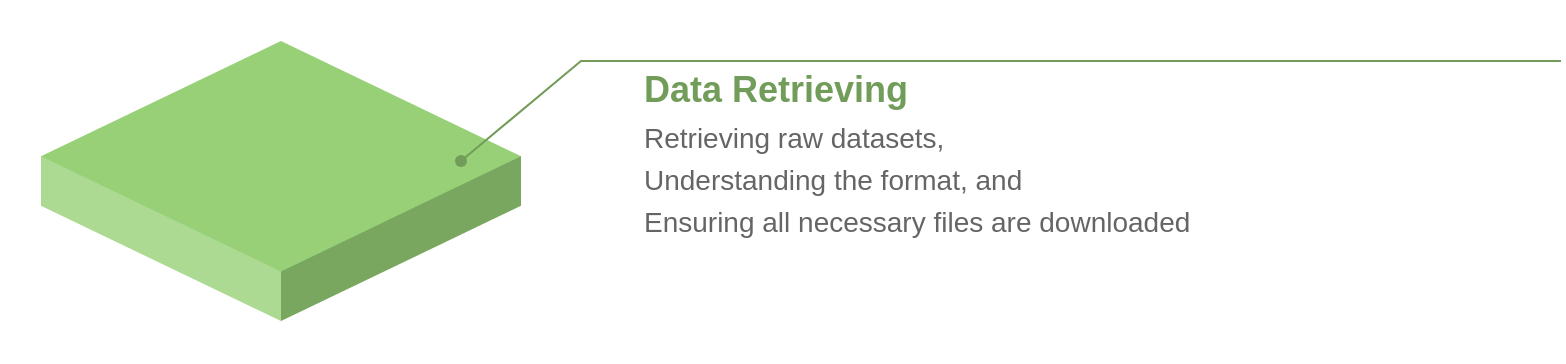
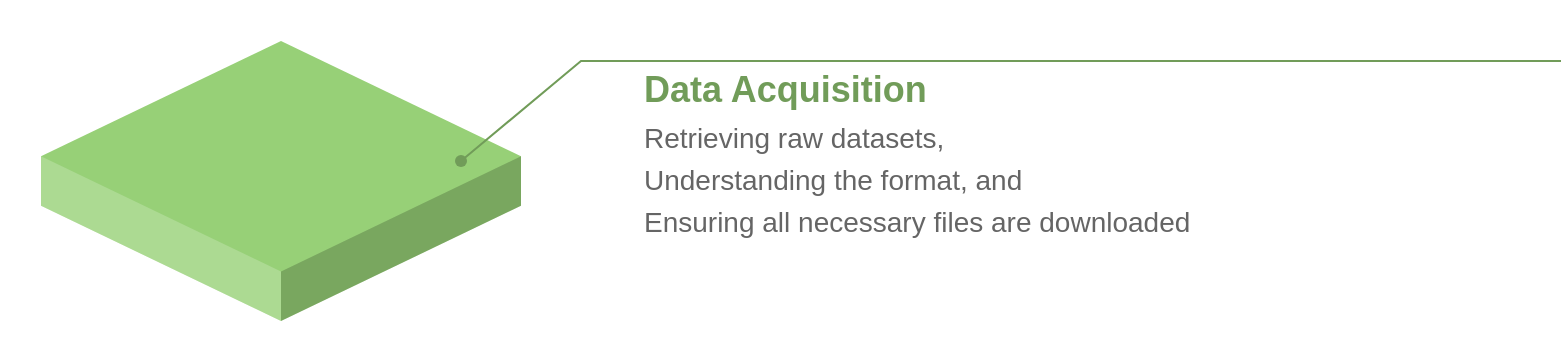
  <mxCell id="0" />
  <mxCell id="1" parent="0" />
  <mxCell id="2" value="" style="group" parent="1" vertex="1" connectable="0"><mxGeometry x="20" y="20" width="730" height="140" as="geometry" /></mxCell>
  <mxCell id="3" value="" style="verticalLabelPosition=bottom;verticalAlign=top;html=1;shape=mxgraph.infographic.shadedCube;isoAngle=15;fillColor=#97D077;strokeColor=none;rounded=0;shadow=0;glass=1;sketch=0;fontFamily=Verdana;fontSize=19;fontColor=#719C59;" parent="2" vertex="1"><mxGeometry width="240" height="140" as="geometry" /></mxCell>
  <mxCell id="4" style="edgeStyle=none;rounded=0;orthogonalLoop=1;jettySize=auto;html=1;fontFamily=Verdana;fontSize=19;fontColor=#719C59;endArrow=none;endFill=0;strokeColor=#719C59;align=left;" parent="2" source="5" edge="1"><mxGeometry relative="1" as="geometry"><mxPoint x="760" y="10" as="targetPoint" /><Array as="points"><mxPoint x="270" y="10" /></Array></mxGeometry></mxCell>
  <mxCell id="5" value="" style="shape=waypoint;sketch=0;fillStyle=solid;size=6;pointerEvents=1;points=[];fillColor=none;resizable=0;rotatable=0;perimeter=centerPerimeter;snapToPoint=1;rounded=0;shadow=0;glass=1;fontFamily=Verdana;fontSize=19;fontColor=#719C59;strokeColor=#719C59;align=left;" parent="2" vertex="1"><mxGeometry x="190" y="40" width="40" height="40" as="geometry" /></mxCell>
  <mxCell id="6" value="" style="group" parent="2" vertex="1" connectable="0"><mxGeometry x="300" y="10" width="430" height="113" as="geometry" /></mxCell>
- <mxCell id="7" value="&lt;font size=&quot;1&quot; face=&quot;Helvetica&quot;&gt;&lt;b style=&quot;font-size: 18px;&quot;&gt;Data Retrieving&lt;/b&gt;&lt;/font&gt;" style="text;html=1;strokeColor=none;fillColor=none;align=left;verticalAlign=middle;whiteSpace=wrap;rounded=0;fontSize=16;fontFamily=Verdana;fontColor=#719C59;" parent="6" vertex="1"><mxGeometry width="158" height="30" as="geometry" /></mxCell>
+ <mxCell id="7" value="&lt;font size=&quot;1&quot; face=&quot;Helvetica&quot;&gt;&lt;b style=&quot;font-size: 18px;&quot;&gt;Data Acquisition&lt;/b&gt;&lt;/font&gt;" style="text;html=1;strokeColor=none;fillColor=none;align=left;verticalAlign=middle;whiteSpace=wrap;rounded=0;fontSize=16;fontFamily=Verdana;fontColor=#719C59;" parent="6" vertex="1"><mxGeometry width="158" height="30" as="geometry" /></mxCell>
  <mxCell id="8" value="&lt;pre style=&quot;font-size: 14px; line-height: 50%;&quot;&gt;&lt;span style=&quot;caret-color: rgb(0, 0, 0);&quot;&gt;&lt;font style=&quot;font-size: 14px;&quot; face=&quot;Helvetica&quot;&gt;Retrieving raw datasets,&lt;/font&gt;&lt;/span&gt;&lt;/pre&gt;&lt;pre style=&quot;font-size: 14px; line-height: 50%;&quot;&gt;&lt;span style=&quot;caret-color: rgb(0, 0, 0);&quot;&gt;&lt;font style=&quot;font-size: 14px;&quot; face=&quot;Helvetica&quot;&gt;Understanding the format, and&lt;/font&gt;&lt;/span&gt;&lt;/pre&gt;&lt;pre style=&quot;font-size: 14px; line-height: 50%;&quot;&gt;&lt;span style=&quot;caret-color: rgb(0, 0, 0);&quot;&gt;&lt;font style=&quot;font-size: 14px;&quot; face=&quot;Helvetica&quot;&gt;Ensuring all necessary files are downloaded&lt;/font&gt;&lt;/span&gt;&lt;/pre&gt;" style="text;html=1;strokeColor=none;fillColor=none;align=left;verticalAlign=middle;whiteSpace=wrap;rounded=0;fontFamily=Verdana;fontSize=12;textOpacity=60;" parent="1" vertex="1"><mxGeometry x="320" y="45" width="405" height="89" as="geometry" /></mxCell>
